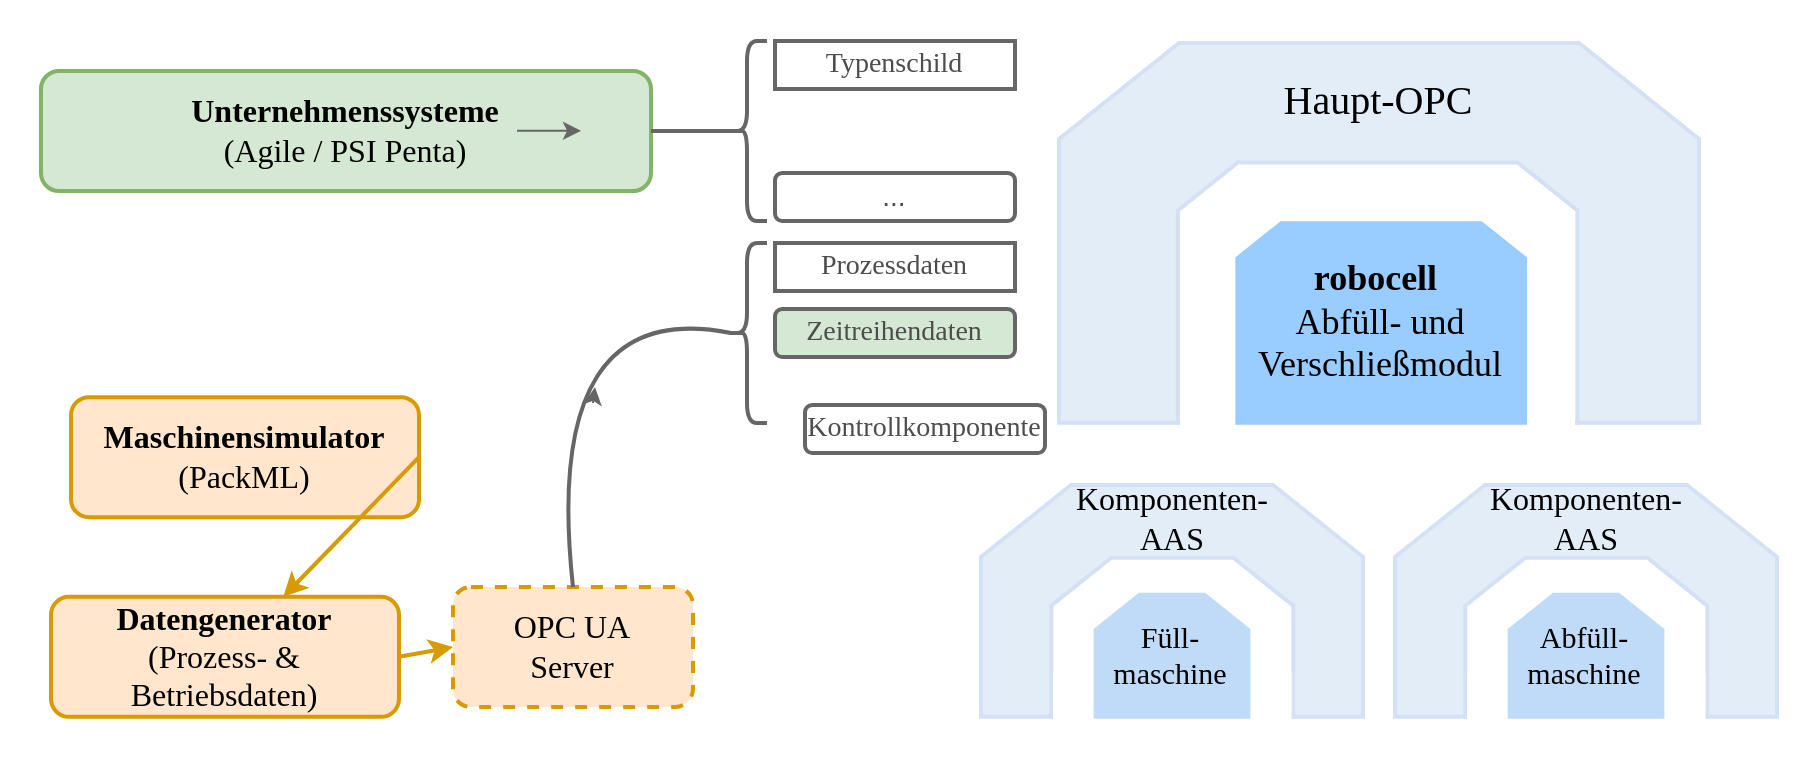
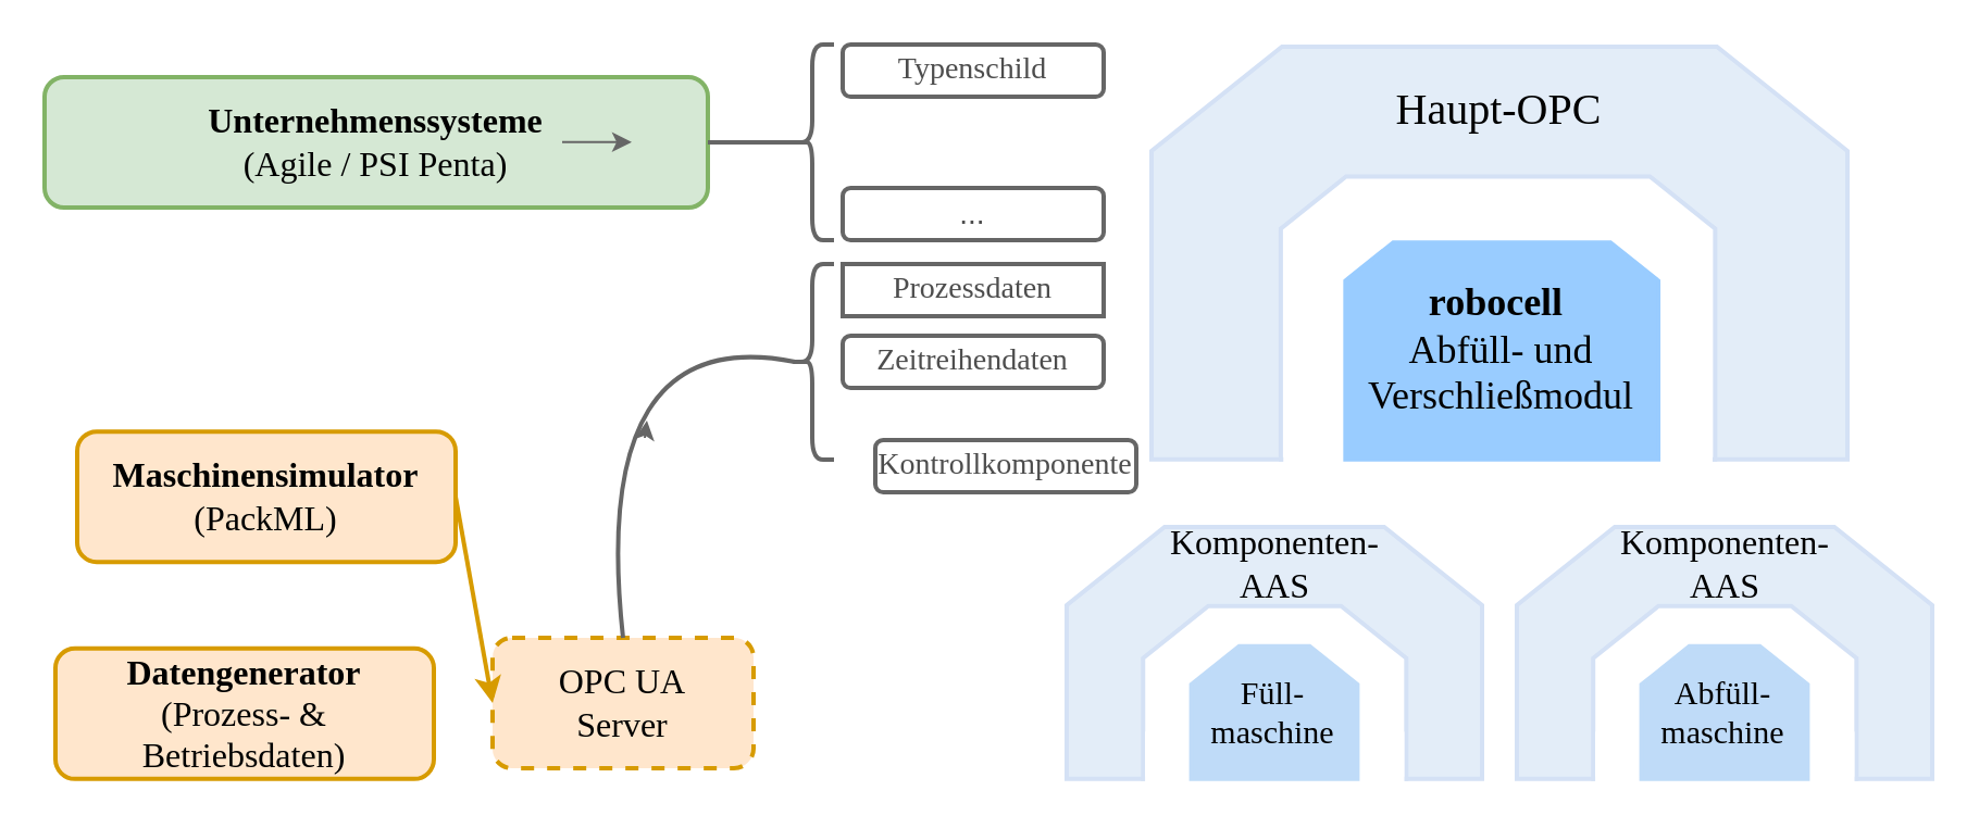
  <mxCell id="0" />
  <mxCell id="1" parent="0" />
  <mxCell id="2" value="&lt;font style=&quot;color: rgb(77, 77, 77); font-size: 14px;&quot;&gt;...&lt;/font&gt;" style="rounded=1;whiteSpace=wrap;html=1;strokeColor=#666666;strokeWidth=2;" parent="1" vertex="1"><mxGeometry x="387" y="86" width="120" height="24" as="geometry" /></mxCell>
- <mxCell id="3" value="&lt;font face=&quot;Times New Roman&quot; style=&quot;color: rgb(77, 77, 77); font-size: 14px;&quot;&gt;Typenschild&lt;/font&gt;" style="whiteSpace=wrap;html=1;strokeColor=#666666;strokeWidth=2;rounded=0;" parent="1" vertex="1"><mxGeometry x="387" y="20" width="120" height="24" as="geometry" /></mxCell>
+ <mxCell id="3" value="&lt;font face=&quot;Times New Roman&quot; style=&quot;color: rgb(77, 77, 77); font-size: 14px;&quot;&gt;Typenschild&lt;/font&gt;" style="rounded=1;whiteSpace=wrap;html=1;strokeColor=#666666;strokeWidth=2;" parent="1" vertex="1"><mxGeometry x="387" y="20" width="120" height="24" as="geometry" /></mxCell>
  <mxCell id="4" value="&lt;font face=&quot;Times New Roman&quot; style=&quot;color: rgb(77, 77, 77); font-size: 14px;&quot;&gt;Prozessdaten&lt;/font&gt;" style="whiteSpace=wrap;html=1;strokeColor=#666666;strokeWidth=2;rounded=0;" parent="1" vertex="1"><mxGeometry x="387" y="121" width="120" height="24" as="geometry" /></mxCell>
  <mxCell id="5" value="&lt;font face=&quot;Times New Roman&quot; style=&quot;font-size: 16px;&quot;&gt;&lt;b style=&quot;&quot;&gt;Datengenerator&lt;/b&gt;&lt;br&gt;(Prozess- &amp;amp; Betriebsdaten)&lt;/font&gt;" style="rounded=1;whiteSpace=wrap;html=1;fillColor=#ffe6cc;strokeColor=#d79b00;strokeWidth=2;" parent="1" vertex="1"><mxGeometry x="25" y="297.91" width="174" height="60" as="geometry" /></mxCell>
  <mxCell id="6" value="&lt;font face=&quot;Times New Roman&quot; style=&quot;font-size: 16px;&quot;&gt;&lt;b style=&quot;&quot;&gt;Maschinensimulator&lt;/b&gt;&lt;br&gt;(PackML)&lt;/font&gt;" style="rounded=1;whiteSpace=wrap;html=1;fillColor=#ffe6cc;strokeColor=#d79b00;strokeWidth=2;" parent="1" vertex="1"><mxGeometry x="35" y="198.09" width="174" height="60" as="geometry" /></mxCell>
  <mxCell id="7" value="&lt;font face=&quot;Times New Roman&quot; style=&quot;font-size: 16px;&quot;&gt;&lt;b style=&quot;&quot;&gt;Unternehmenssysteme&lt;/b&gt;&lt;br&gt;(Agile / PSI Penta)&lt;/font&gt;" style="rounded=1;whiteSpace=wrap;html=1;fillColor=#d5e8d4;strokeColor=#82b366;strokeWidth=2;" parent="1" vertex="1"><mxGeometry x="20" y="35" width="305" height="60" as="geometry" /></mxCell>
  <mxCell id="8" value="&lt;font face=&quot;Times New Roman&quot; style=&quot;font-size: 16px;&quot;&gt;OPC UA&lt;/font&gt;&lt;div&gt;&lt;font face=&quot;Times New Roman&quot; style=&quot;font-size: 16px;&quot;&gt;Server&lt;/font&gt;&lt;/div&gt;" style="rounded=1;whiteSpace=wrap;html=1;dashed=1;fillColor=#ffe6cc;strokeColor=#d79b00;strokeWidth=2;" parent="1" vertex="1"><mxGeometry x="226" y="293" width="120" height="60" as="geometry" /></mxCell>
  <mxCell id="9" value="" style="shape=curlyBracket;whiteSpace=wrap;html=1;rounded=1;labelPosition=left;verticalLabelPosition=middle;align=right;verticalAlign=middle;fillColor=#f5f5f5;strokeColor=#666666;fontColor=#333333;strokeWidth=2;" parent="1" vertex="1"><mxGeometry x="363" y="20" width="20" height="90" as="geometry" /></mxCell>
  <mxCell id="10" value="" style="shape=curlyBracket;whiteSpace=wrap;html=1;rounded=1;labelPosition=left;verticalLabelPosition=middle;align=right;verticalAlign=middle;strokeWidth=2;strokeColor=#666666;" parent="1" vertex="1"><mxGeometry x="363" y="121" width="20" height="90" as="geometry" /></mxCell>
  <mxCell id="11" value="" style="endArrow=none;html=1;rounded=0;entryX=0.1;entryY=0.5;entryDx=0;entryDy=0;entryPerimeter=0;exitX=1;exitY=0.5;exitDx=0;exitDy=0;fillColor=#f5f5f5;strokeColor=#666666;strokeWidth=2;startArrow=none;startFill=0;" parent="1" source="7" target="9" edge="1"><mxGeometry width="50" height="50" relative="1" as="geometry"><mxPoint x="235" y="45" as="sourcePoint" /><mxPoint x="335" y="13" as="targetPoint" /></mxGeometry></mxCell>
  <mxCell id="12" value="" style="curved=1;endArrow=none;html=1;rounded=0;exitX=0.5;exitY=0;exitDx=0;exitDy=0;entryX=0.1;entryY=0.5;entryDx=0;entryDy=0;entryPerimeter=0;endFill=0;strokeWidth=2;strokeColor=#666666;" parent="1" source="8" target="10" edge="1"><mxGeometry width="50" height="50" relative="1" as="geometry"><mxPoint x="270" y="197" as="sourcePoint" /><mxPoint x="320" y="147" as="targetPoint" /><Array as="points"><mxPoint x="270" y="147" /></Array></mxGeometry></mxCell>
- <mxCell id="13" value="" style="endArrow=classic;html=1;rounded=0;exitX=1;exitY=0.5;exitDx=0;exitDy=0;strokeWidth=2;fillColor=#ffe6cc;strokeColor=#d79b00;" parent="1" source="6" target="5" edge="1"><mxGeometry width="50" height="50" relative="1" as="geometry"><mxPoint x="210" y="249" as="sourcePoint" /><mxPoint x="288" y="192" as="targetPoint" /></mxGeometry></mxCell>
- <mxCell id="14" value="" style="endArrow=classic;html=1;rounded=0;exitX=1;exitY=0.5;exitDx=0;exitDy=0;entryX=0;entryY=0.5;entryDx=0;entryDy=0;strokeWidth=2;fillColor=#ffe6cc;strokeColor=#d79b00;" parent="1" source="5" target="8" edge="1"><mxGeometry width="50" height="50" relative="1" as="geometry"><mxPoint x="297" y="423" as="sourcePoint" /><mxPoint x="347" y="373" as="targetPoint" /></mxGeometry></mxCell>
- <mxCell id="15" value="&lt;font style=&quot;font-size: 14px;&quot; face=&quot;Times New Roman&quot; color=&quot;#4d4d4d&quot;&gt;Zeitreihendaten&lt;/font&gt;" style="rounded=1;whiteSpace=wrap;html=1;strokeColor=#666666;strokeWidth=2;fillColor=#d5e8d4;" parent="1" vertex="1"><mxGeometry x="387" y="154" width="120" height="24" as="geometry" /></mxCell>
+ <mxCell id="13" value="" style="endArrow=classic;html=1;rounded=0;exitX=1;exitY=0.5;exitDx=0;exitDy=0;entryX=0;entryY=0.5;entryDx=0;entryDy=0;strokeWidth=2;fillColor=#ffe6cc;strokeColor=#d79b00;" parent="1" source="6" target="8" edge="1"><mxGeometry width="50" height="50" relative="1" as="geometry"><mxPoint x="210" y="249" as="sourcePoint" /><mxPoint x="288" y="192" as="targetPoint" /></mxGeometry></mxCell>
+ <mxCell id="15" value="&lt;font style=&quot;font-size: 14px;&quot; face=&quot;Times New Roman&quot; color=&quot;#4d4d4d&quot;&gt;Zeitreihendaten&lt;/font&gt;" style="rounded=1;whiteSpace=wrap;html=1;strokeColor=#666666;strokeWidth=2;" parent="1" vertex="1"><mxGeometry x="387" y="154" width="120" height="24" as="geometry" /></mxCell>
  <mxCell id="16" value="&lt;font face=&quot;Times New Roman&quot; style=&quot;color: rgb(77, 77, 77); font-size: 14px;&quot;&gt;Kontrollkomponente&lt;/font&gt;" style="rounded=1;whiteSpace=wrap;html=1;strokeColor=#666666;strokeWidth=2;" parent="1" vertex="1"><mxGeometry x="402" y="202" width="120" height="24" as="geometry" /></mxCell>
  <mxCell id="17" value="" style="endArrow=classic;html=1;rounded=0;strokeColor=#666666;" parent="1" edge="1"><mxGeometry width="50" height="50" relative="1" as="geometry"><mxPoint x="258" y="64.87" as="sourcePoint" /><mxPoint x="290" y="64.87" as="targetPoint" /></mxGeometry></mxCell>
  <mxCell id="18" value="" style="endArrow=classic;html=1;rounded=0;strokeColor=#666666;" parent="1" edge="1"><mxGeometry width="50" height="50" relative="1" as="geometry"><mxPoint x="296" y="201" as="sourcePoint" /><mxPoint x="297" y="193" as="targetPoint" /></mxGeometry></mxCell>
  <mxCell id="19" value="" style="group" parent="1" vertex="1" connectable="0"><mxGeometry x="529" y="21" width="320" height="191" as="geometry" /></mxCell>
  <mxCell id="20" value="" style="shape=loopLimit;whiteSpace=wrap;html=1;size=60;fillColor=#e3edf8;strokeColor=#D4E1F5;strokeWidth=2;" parent="19" vertex="1"><mxGeometry width="320.0" height="189.915" as="geometry" /></mxCell>
  <mxCell id="21" value="&lt;font face=&quot;Times New Roman&quot; style=&quot;font-size: 20px;&quot;&gt;Haupt-OPC&lt;/font&gt;" style="text;html=1;align=center;verticalAlign=middle;whiteSpace=wrap;rounded=0;" parent="19" vertex="1"><mxGeometry x="68.25" y="11.938" width="183.5" height="32.557" as="geometry" /></mxCell>
  <mxCell id="22" value="" style="shape=loopLimit;whiteSpace=wrap;html=1;size=30;strokeColor=#D4E1F5;strokeWidth=2;" parent="19" vertex="1"><mxGeometry x="59.446" y="59.693" width="199.74" height="130.231" as="geometry" /></mxCell>
  <mxCell id="23" value="" style="shape=ext;double=1;rounded=0;whiteSpace=wrap;html=1;strokeColor=none;" parent="19" vertex="1"><mxGeometry x="60.635" y="148.673" width="197.362" height="42.327" as="geometry" /></mxCell>
  <mxCell id="24" value="&lt;font style=&quot;font-size: 18px;&quot;&gt;&lt;b style=&quot;&quot;&gt;&lt;font face=&quot;Times New Roman&quot; style=&quot;&quot;&gt;robocell&lt;/font&gt;&lt;span style=&quot;font-family: &amp;quot;Times New Roman&amp;quot;; background-color: transparent; color: light-dark(rgb(0, 0, 0), rgb(255, 255, 255));&quot;&gt;&amp;nbsp;&lt;/span&gt;&lt;/b&gt;&lt;/font&gt;&lt;div&gt;&lt;font style=&quot;font-size: 18px;&quot; face=&quot;Times New Roman&quot;&gt;Abfüll- und&lt;br&gt;Verschließmodul&lt;/font&gt;&lt;/div&gt;" style="shape=loopLimit;whiteSpace=wrap;html=1;size=22;fillColor=#99CCFF;strokeColor=#99CCFF;strokeWidth=2;" parent="19" vertex="1"><mxGeometry x="89.17" y="90.077" width="143.86" height="99.836" as="geometry" /></mxCell>
  <mxCell id="25" value="" style="shape=loopLimit;whiteSpace=wrap;html=1;size=45;fillColor=#E3EDF8;strokeColor=#D4E1F5;strokeWidth=2;container=0;" parent="1" vertex="1"><mxGeometry x="696.997" y="242" width="191.003" height="115.824" as="geometry" /></mxCell>
  <mxCell id="26" value="&lt;font face=&quot;Times New Roman&quot; style=&quot;font-size: 16px;&quot;&gt;Komponenten-AAS&lt;/font&gt;" style="text;html=1;align=center;verticalAlign=middle;whiteSpace=wrap;rounded=0;container=0;" parent="1" vertex="1"><mxGeometry x="737.734" y="249.28" width="109.528" height="19.856" as="geometry" /></mxCell>
  <mxCell id="27" value="" style="shape=loopLimit;whiteSpace=wrap;html=1;size=30;strokeColor=#D4E1F5;strokeWidth=2;container=0;" parent="1" vertex="1"><mxGeometry x="732.112" y="278.402" width="121.056" height="79.418" as="geometry" /></mxCell>
  <mxCell id="28" value="" style="shape=ext;double=1;rounded=0;whiteSpace=wrap;html=1;strokeColor=none;container=0;" parent="1" vertex="1"><mxGeometry x="733.036" y="336.138" width="119.208" height="22.862" as="geometry" /></mxCell>
  <mxCell id="29" value="&lt;font style=&quot;font-size: 15px;&quot; face=&quot;Times New Roman&quot;&gt;Abfüll-&lt;/font&gt;&lt;div&gt;&lt;font style=&quot;font-size: 15px;&quot; face=&quot;Times New Roman&quot;&gt;maschine&lt;/font&gt;&lt;/div&gt;" style="shape=loopLimit;whiteSpace=wrap;html=1;size=22;fillColor=light-dark(#BFDBF8,#1E4A76);strokeColor=#BFDBF8;strokeWidth=2;container=0;" parent="1" vertex="1"><mxGeometry x="754.298" y="296.934" width="76.401" height="60.89" as="geometry" /></mxCell>
  <mxCell id="30" value="" style="shape=loopLimit;whiteSpace=wrap;html=1;size=45;fillColor=#E3EDF8;strokeColor=#D4E1F5;strokeWidth=2;container=0;" parent="1" vertex="1"><mxGeometry x="490" y="242" width="191.003" height="115.824" as="geometry" /></mxCell>
  <mxCell id="31" value="&lt;font face=&quot;Times New Roman&quot; style=&quot;font-size: 16px;&quot;&gt;Komponenten-AAS&lt;/font&gt;" style="text;html=1;align=center;verticalAlign=middle;whiteSpace=wrap;rounded=0;container=0;" parent="1" vertex="1"><mxGeometry x="530.737" y="249.28" width="109.528" height="19.856" as="geometry" /></mxCell>
  <mxCell id="32" value="" style="shape=loopLimit;whiteSpace=wrap;html=1;size=30;strokeColor=#D4E1F5;strokeWidth=2;container=0;" parent="1" vertex="1"><mxGeometry x="525.116" y="278.402" width="121.056" height="79.418" as="geometry" /></mxCell>
  <mxCell id="33" value="" style="shape=ext;double=1;rounded=0;whiteSpace=wrap;html=1;strokeColor=none;container=0;" parent="1" vertex="1"><mxGeometry x="526.04" y="336.138" width="119.208" height="22.862" as="geometry" /></mxCell>
  <mxCell id="34" value="&lt;font style=&quot;font-size: 15px;&quot; face=&quot;Times New Roman&quot;&gt;Füll-maschine&lt;/font&gt;" style="shape=loopLimit;whiteSpace=wrap;html=1;size=22;fillColor=#BFDBF8;strokeColor=#BFDBF8;strokeWidth=2;container=0;" parent="1" vertex="1"><mxGeometry x="547.301" y="296.934" width="76.401" height="60.89" as="geometry" /></mxCell>
